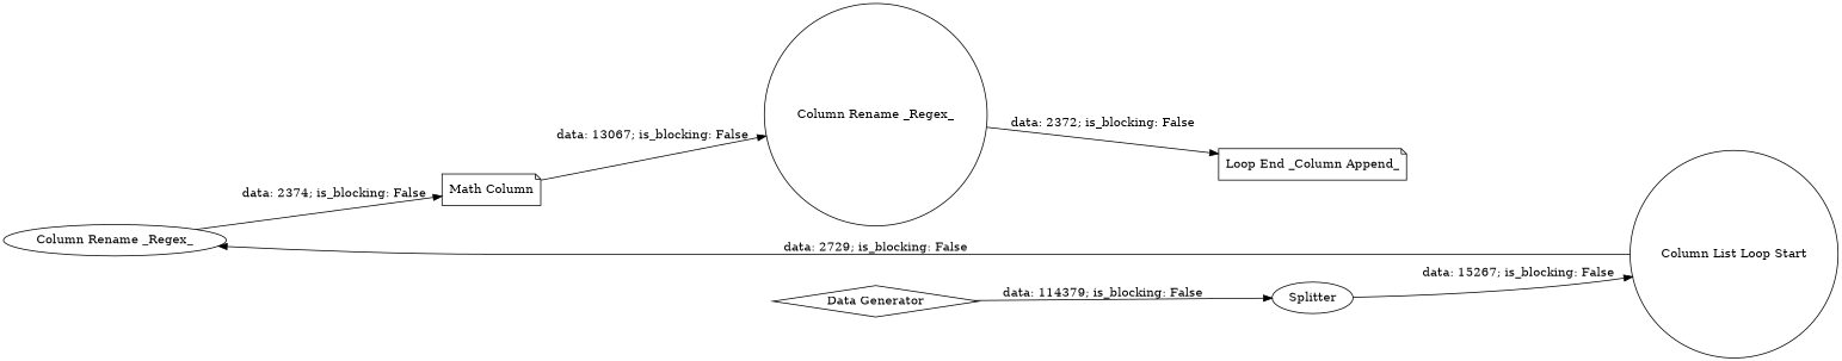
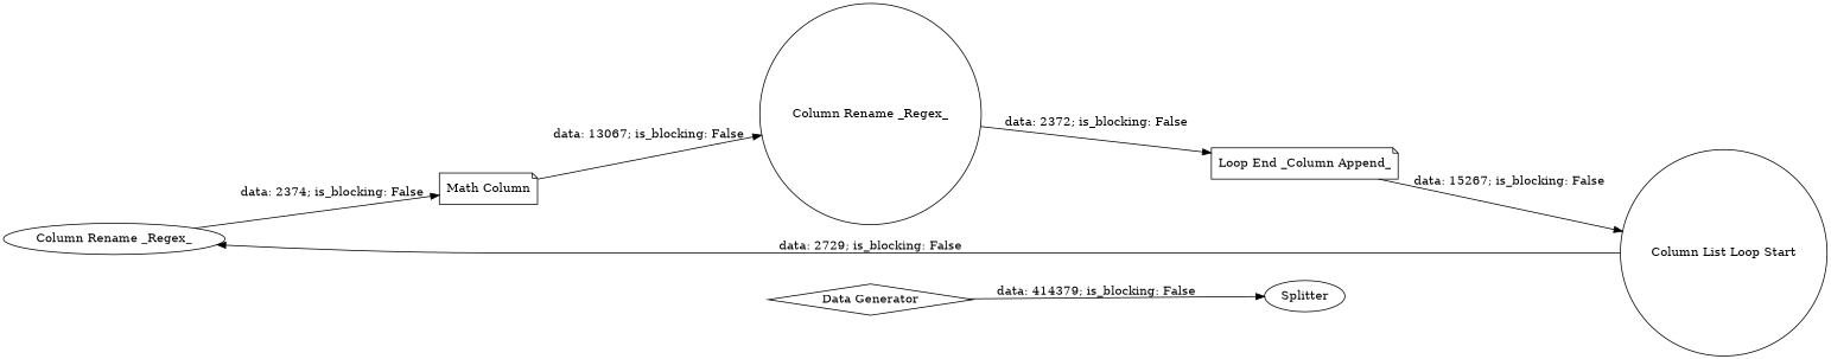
  digraph {
    rankdir=LR
    node [shape=ellipse]
    n1 [label="Column Rename _Regex_"]
    n2 [label="Math Column" shape=note]
    n3 [label="Column Rename _Regex_" shape=circle]
    n4 [label="Loop End _Column Append_" shape=note]
    n5 [label=Splitter]
    n6 [label="Column List Loop Start" shape=circle]
    n7 [label="Data Generator" shape=diamond]
    n1 -> n2 [label="data: 2374; is_blocking: False"]
    n2 -> n3 [label="data: 13067; is_blocking: False"]
    n3 -> n4 [label="data: 2372; is_blocking: False"]
-   n5 -> n6 [label="data: 15267; is_blocking: False"]
+   n4 -> n6 [label="data: 15267; is_blocking: False"]
    n6 -> n1 [label="data: 2729; is_blocking: False"]
-   n7 -> n5 [label="data: 114379; is_blocking: False"]
+   n7 -> n5 [label="data: 414379; is_blocking: False"]
  }
